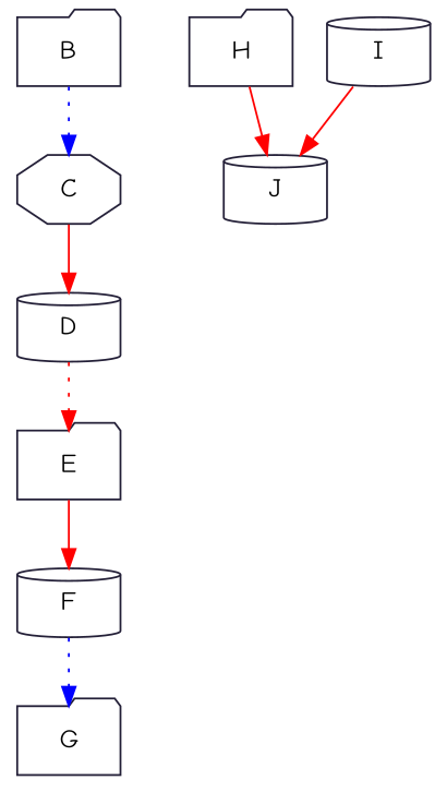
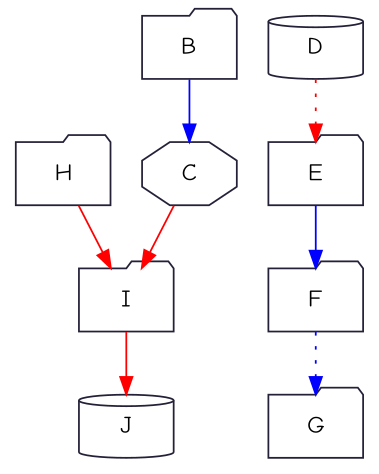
  digraph {
    color="#242038"
    fontname="Comic Neue"
    node [color="#242038" fontname="Comic Neue" shape=folder]
    edge [color=red fontname="Comic Neue" style=solid]
    C [shape=octagon]
    B
    D [shape=cylinder]
    E
-   F [shape=cylinder]
+   F
    G
    H
-   I [shape=cylinder]
+   I
    J [shape=cylinder]
-   C -> D
-   B -> C [color=blue style=dotted]
+   C -> I
+   B -> C [color=blue]
    D -> E [style=dotted]
-   E -> F
+   E -> F [color=blue]
    F -> G [color=blue style=dotted]
-   H -> J
+   H -> I
    I -> J
  }
